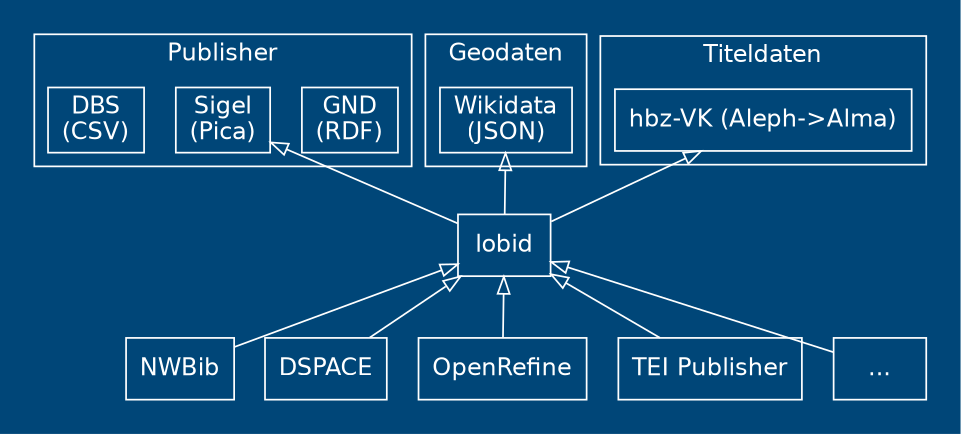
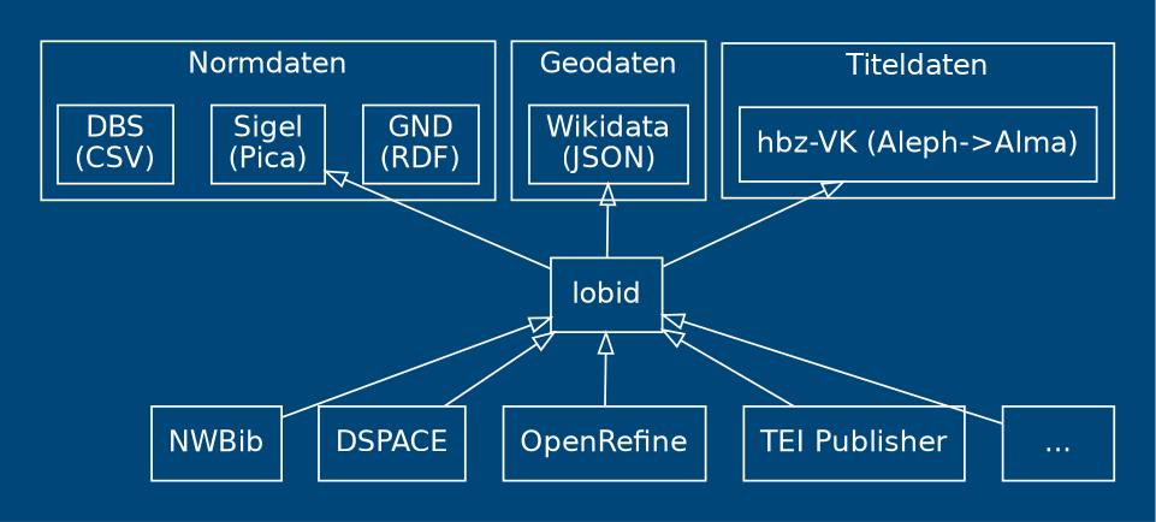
  digraph {
    bgcolor="#004678"
    color=white
    compound=true
    fontcolor=white
    fontname=helvetica
    rankdir=TD
    splines=false
    node [color=white fontcolor=white fontname=helvetica shape=box]
    edge [arrowhead=empty arrowtail=empty color=white dir=back fontcolor=white fontname=helvetica]
    n1 [label="hbz-VK (Aleph->Alma)"]
    n2 [label="Wikidata\n(JSON)"]
    n3 [label="GND\n(RDF)"]
    n4 [label="Sigel\n(Pica)"]
    n5 [label="DBS\n(CSV)"]
    n6 [label=lobid]
    n7 [label=NWBib]
    n8 [label=DSPACE]
    n9 [label=OpenRefine]
    n10 [label="TEI Publisher"]
    n11 [label="..."]
    subgraph cluster_1 {
      style=invis
      n6
      n7
      n8
      n9
      n10
      n11
      subgraph cluster_2 {
        label=Titeldaten
        style=solid
        n1
      }
      subgraph cluster_3 {
        label=Geodaten
        style=solid
        n2
      }
      subgraph cluster_4 {
-       label=Publisher
+       label=Normdaten
        style=solid
        n3
        n4
        n5
      }
    }
    n1 -> n6
    n2 -> n6
    n4 -> n6
    n6 -> n7
    n6 -> n8
    n6 -> n9
    n6 -> n10
    n6 -> n11
  }
